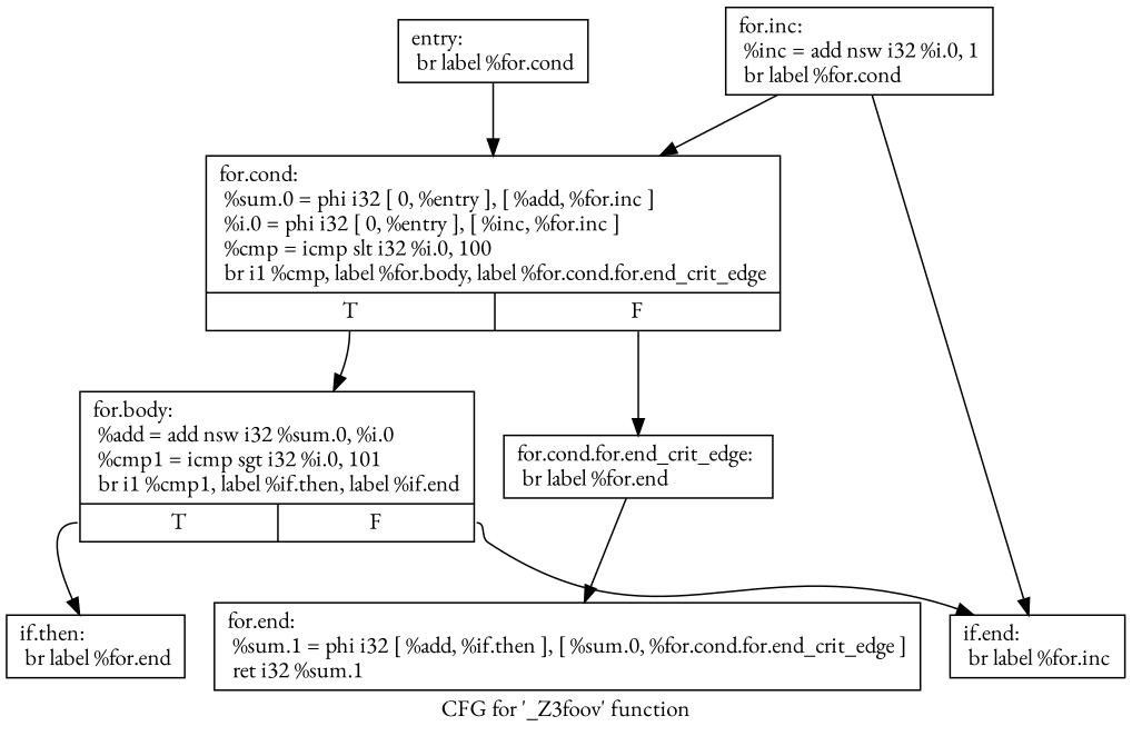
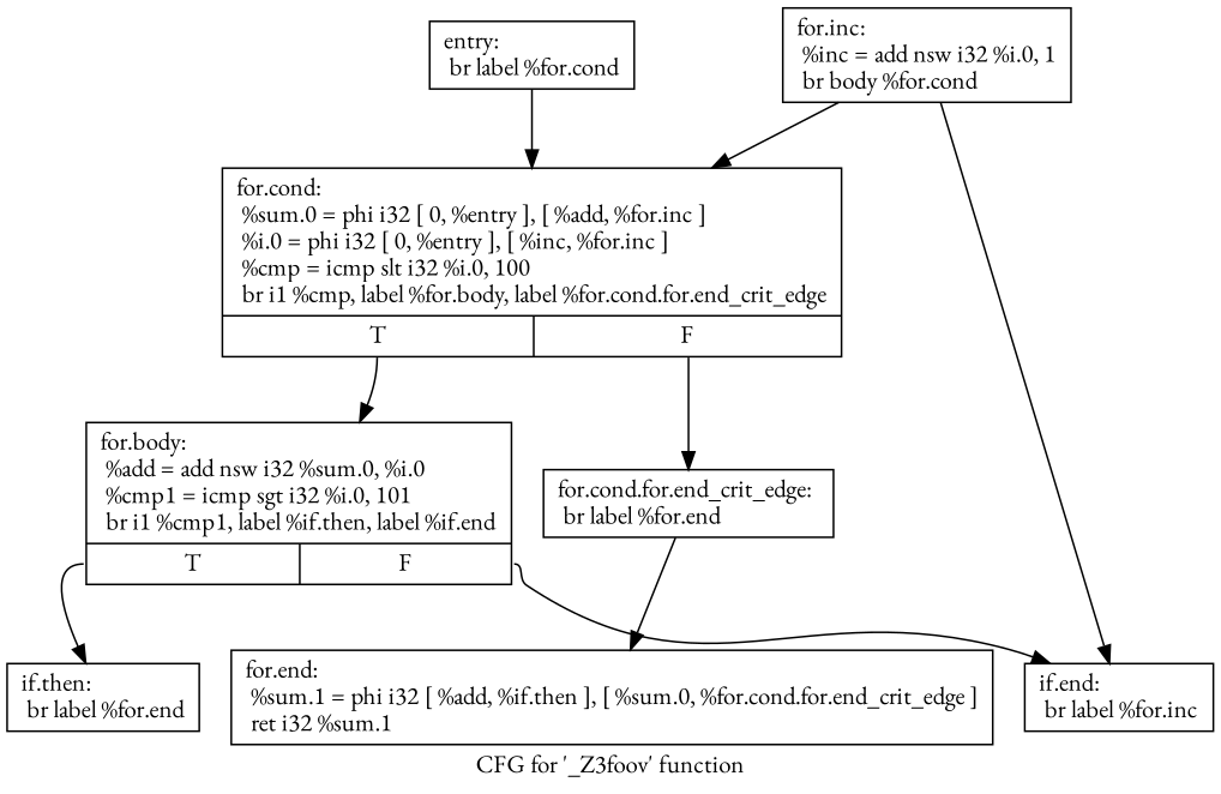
  digraph {
    fontname="EB Garamond"
    label="CFG for '_Z3foov' function"
    node [fontname="EB Garamond" shape=record]
    edge [fontname="EB Garamond"]
    n1 [label="{entry:\l  br label %for.cond\l}"]
    n2 [label="{for.cond:                                         \l  %sum.0 = phi i32 [ 0, %entry ], [ %add, %for.inc ]\l  %i.0 = phi i32 [ 0, %entry ], [ %inc, %for.inc ]\l  %cmp = icmp slt i32 %i.0, 100\l  br i1 %cmp, label %for.body, label %for.cond.for.end_crit_edge\l|{<s0>T|<s1>F}}"]
    n3 [label="{for.body:                                         \l  %add = add nsw i32 %sum.0, %i.0\l  %cmp1 = icmp sgt i32 %i.0, 101\l  br i1 %cmp1, label %if.then, label %if.end\l|{<s0>T|<s1>F}}"]
    n4 [label="{for.cond.for.end_crit_edge:                       \l  br label %for.end\l}"]
    n5 [label="{if.then:                                          \l  br label %for.end\l}"]
    n6 [label="{if.end:                                           \l  br label %for.inc\l}"]
    n7 [label="{for.end:                                          \l  %sum.1 = phi i32 [ %add, %if.then ], [ %sum.0, %for.cond.for.end_crit_edge ]\l  ret i32 %sum.1\l}"]
-   n8 [label="{for.inc:                                          \l  %inc = add nsw i32 %i.0, 1\l  br label %for.cond\l}"]
+   n8 [label="{for.inc:                                          \l  %inc = add nsw i32 %i.0, 1\l  br body %for.cond\l}"]
    n1 -> n2
    n2 -> n3 [tailport=s0]
    n2 -> n4 [tailport=s1]
    n3 -> n5 [tailport=s0]
    n3 -> n6 [tailport=s1]
    n4 -> n7
    n8 -> n2
    n8 -> n6
  }
